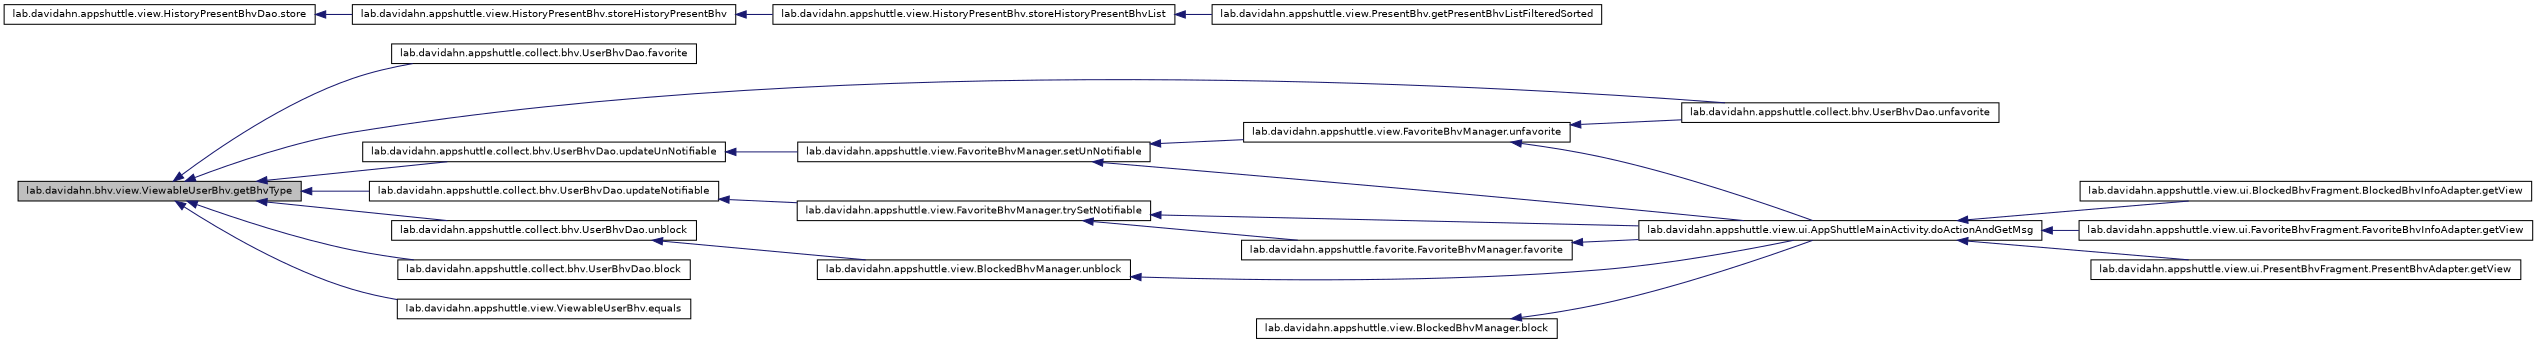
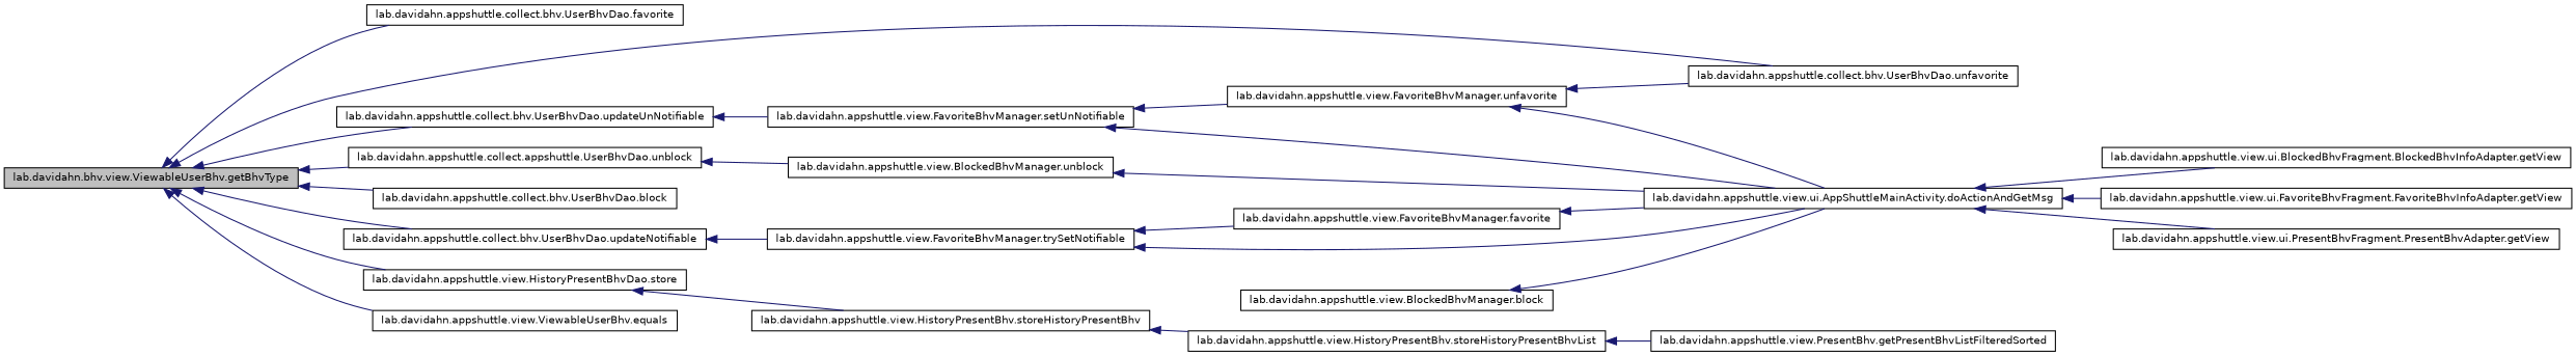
  digraph {
    fontname="DejaVu Sans"
    rankdir=LR
    node [color=black fillcolor=white fontname="DejaVu Sans" fontsize=10 shape=record style=filled]
    edge [color=midnightblue dir=back fontname="DejaVu Sans" fontsize=10 labelfontname=Helvetica labelfontsize=10 style=solid]
    n1 [fillcolor=grey75 fontcolor=black height=0.2 label="lab.davidahn.bhv.view.ViewableUserBhv.getBhvType" width=0.4]
    n2 [height=0.2 label="lab.davidahn.appshuttle.collect.bhv.UserBhvDao.favorite" width=0.4]
    n3 [height=0.2 label="lab.davidahn.appshuttle.collect.bhv.UserBhvDao.unfavorite" width=0.4]
    n4 [height=0.2 label="lab.davidahn.appshuttle.collect.bhv.UserBhvDao.updateNotifiable" width=0.4]
    n5 [height=0.2 label="lab.davidahn.appshuttle.collect.bhv.UserBhvDao.updateUnNotifiable" width=0.4]
    n6 [height=0.2 label="lab.davidahn.appshuttle.collect.bhv.UserBhvDao.block" width=0.4]
-   n7 [height=0.2 label="lab.davidahn.appshuttle.collect.bhv.UserBhvDao.unblock" width=0.4]
+   n7 [height=0.2 label="lab.davidahn.appshuttle.collect.appshuttle.UserBhvDao.unblock" width=0.4]
    n8 [height=0.2 label="lab.davidahn.appshuttle.view.HistoryPresentBhvDao.store" width=0.4]
    n9 [height=0.2 label="lab.davidahn.appshuttle.view.ViewableUserBhv.equals" width=0.4]
    n10 [height=0.2 label="lab.davidahn.appshuttle.view.FavoriteBhvManager.trySetNotifiable" width=0.4]
    n11 [height=0.2 label="lab.davidahn.appshuttle.view.FavoriteBhvManager.setUnNotifiable" width=0.4]
    n12 [height=0.2 label="lab.davidahn.appshuttle.view.BlockedBhvManager.unblock" width=0.4]
    n13 [height=0.2 label="lab.davidahn.appshuttle.view.HistoryPresentBhv.storeHistoryPresentBhv" width=0.4]
-   n14 [height=0.2 label="lab.davidahn.appshuttle.favorite.FavoriteBhvManager.favorite" width=0.4]
+   n14 [height=0.2 label="lab.davidahn.appshuttle.view.FavoriteBhvManager.favorite" width=0.4]
    n15 [height=0.2 label="lab.davidahn.appshuttle.view.ui.AppShuttleMainActivity.doActionAndGetMsg" width=0.4]
    n16 [height=0.2 label="lab.davidahn.appshuttle.view.ui.BlockedBhvFragment.BlockedBhvInfoAdapter.getView" width=0.4]
    n17 [height=0.2 label="lab.davidahn.appshuttle.view.ui.FavoriteBhvFragment.FavoriteBhvInfoAdapter.getView" width=0.4]
    n18 [height=0.2 label="lab.davidahn.appshuttle.view.ui.PresentBhvFragment.PresentBhvAdapter.getView" width=0.4]
    n19 [height=0.2 label="lab.davidahn.appshuttle.view.FavoriteBhvManager.unfavorite" width=0.4]
    n20 [height=0.2 label="lab.davidahn.appshuttle.view.BlockedBhvManager.block" width=0.4]
    n21 [height=0.2 label="lab.davidahn.appshuttle.view.HistoryPresentBhv.storeHistoryPresentBhvList" width=0.4]
    n22 [height=0.2 label="lab.davidahn.appshuttle.view.PresentBhv.getPresentBhvListFilteredSorted" width=0.4]
    n1 -> n2
    n1 -> n3
    n1 -> n4
    n1 -> n5
    n1 -> n6
    n1 -> n7
+   n1 -> n8
    n1 -> n9
    n4 -> n10
    n5 -> n11
    n7 -> n12
    n8 -> n13
    n10 -> n14
    n10 -> n15
    n11 -> n15
    n11 -> n19
    n12 -> n15
    n13 -> n21
    n14 -> n15
    n15 -> n16
    n15 -> n17
    n15 -> n18
    n19 -> n3
    n19 -> n15
    n20 -> n15
    n21 -> n22
  }
